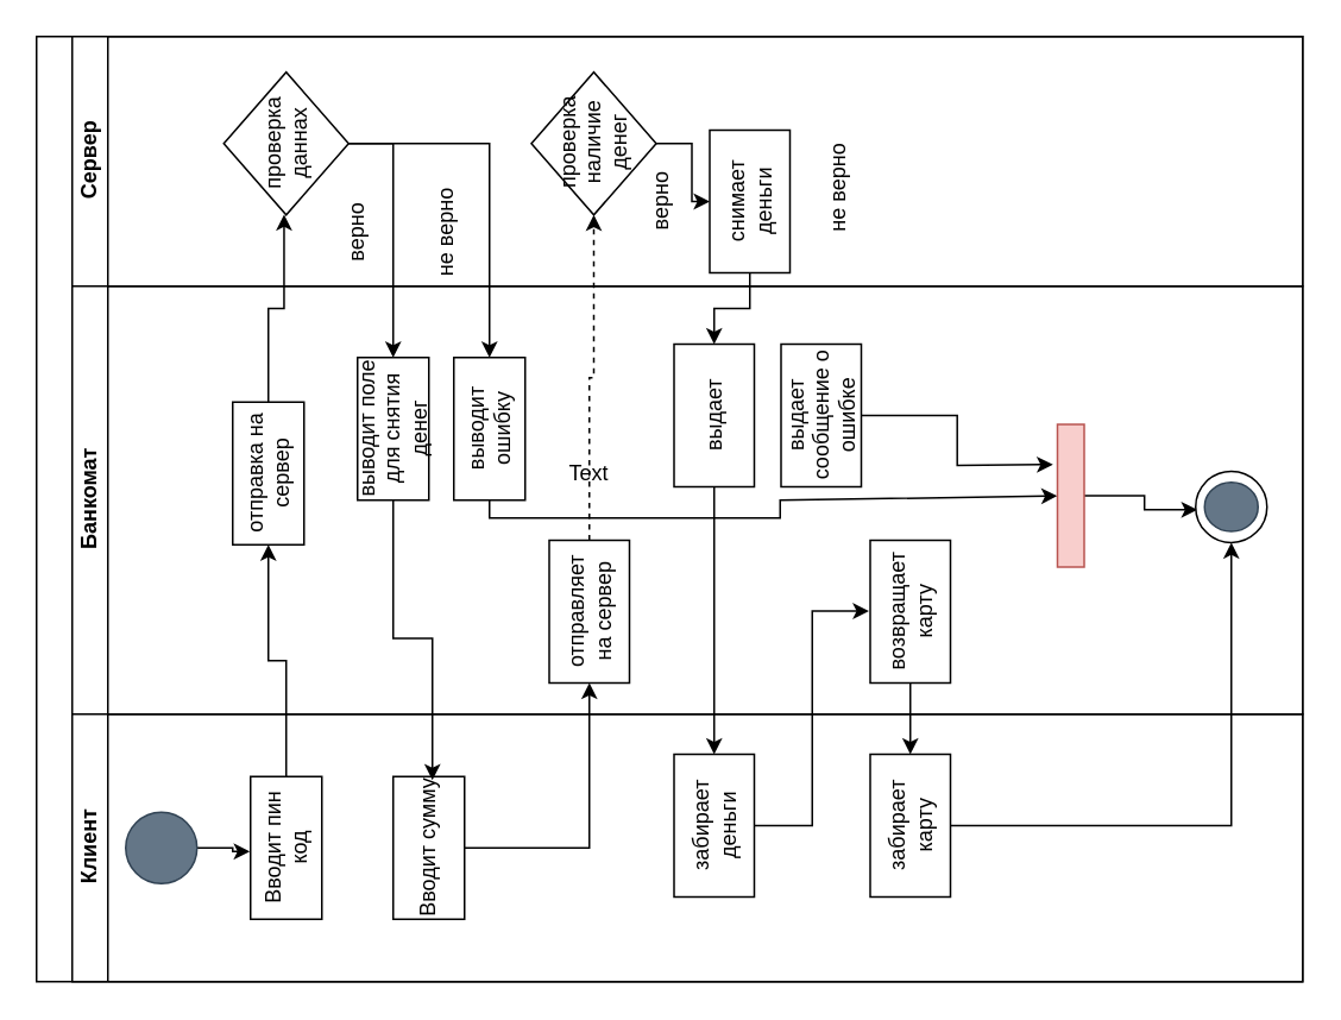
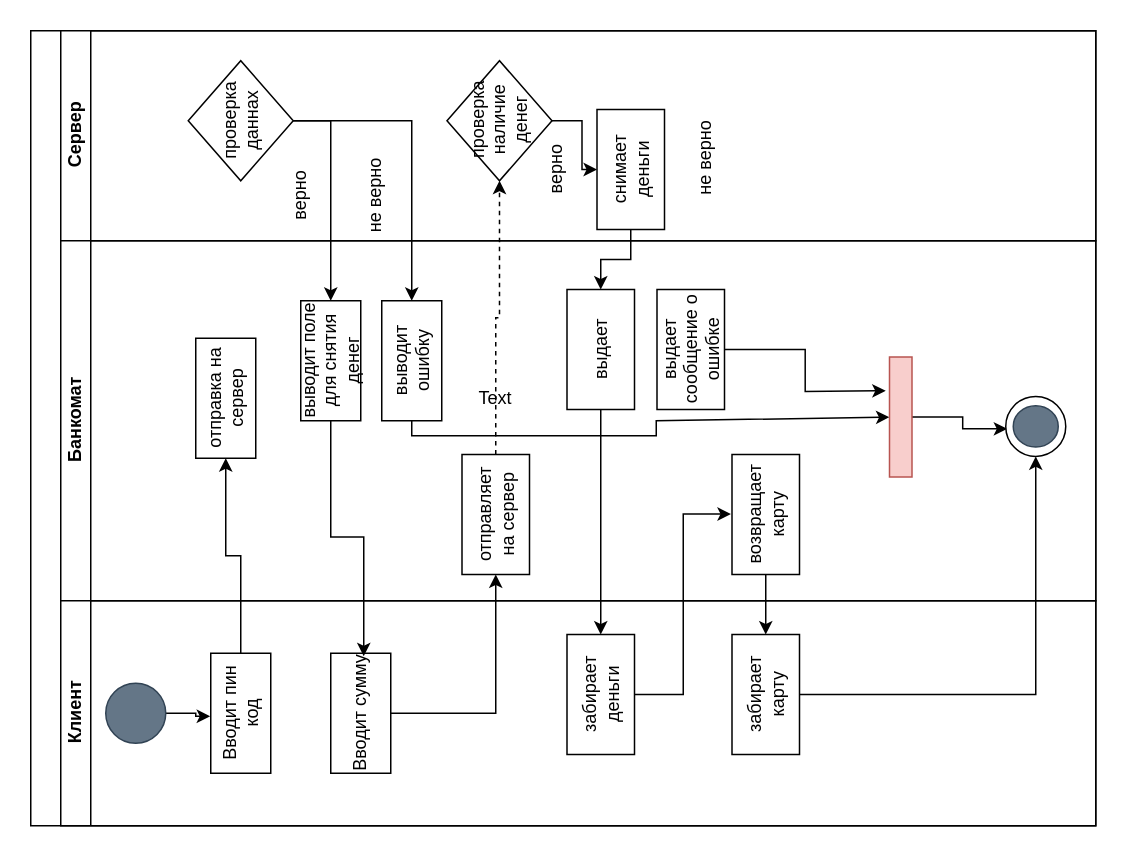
  <mxCell id="0" />
  <mxCell id="1" parent="0" />
  <mxCell id="2" value="" style="swimlane;html=1;childLayout=stackLayout;resizeParent=1;resizeParentMax=0;horizontal=0;startSize=20;horizontalStack=0;" parent="1" vertex="1"><mxGeometry x="20" y="20" width="710" height="530" as="geometry" /></mxCell>
  <mxCell id="3" value="Сервер" style="swimlane;html=1;startSize=20;horizontal=0;" parent="2" vertex="1"><mxGeometry x="20" width="690" height="140" as="geometry" /></mxCell>
  <mxCell id="4" value="проверка даннах" style="rhombus;whiteSpace=wrap;html=1;fontFamily=Helvetica;fontSize=12;fontColor=#000000;align=center;rotation=-90;" parent="3" vertex="1"><mxGeometry x="80" y="25" width="80" height="70" as="geometry" /></mxCell>
  <mxCell id="5" value="проверка наличие денег" style="rhombus;whiteSpace=wrap;html=1;fontFamily=Helvetica;fontSize=12;fontColor=#000000;align=center;rotation=-90;" vertex="1" parent="3"><mxGeometry x="252.5" y="25" width="80" height="70" as="geometry" /></mxCell>
  <mxCell id="6" value="снимает деньги" style="rounded=0;whiteSpace=wrap;html=1;fontFamily=Helvetica;fontSize=12;fontColor=#000000;align=center;rotation=-90;" vertex="1" parent="3"><mxGeometry x="340" y="70" width="80" height="45" as="geometry" /></mxCell>
  <mxCell id="7" value="" style="edgeStyle=orthogonalEdgeStyle;rounded=0;orthogonalLoop=1;jettySize=auto;html=1;" edge="1" parent="3" source="5" target="6"><mxGeometry relative="1" as="geometry"><mxPoint x="320" y="110" as="targetPoint" /></mxGeometry></mxCell>
  <mxCell id="8" value="верно" style="text;html=1;strokeColor=none;fillColor=none;align=center;verticalAlign=middle;whiteSpace=wrap;rounded=0;rotation=-90;" vertex="1" parent="3"><mxGeometry x="130" y="95" width="60" height="30" as="geometry" /></mxCell>
  <mxCell id="9" value="не верно" style="text;html=1;strokeColor=none;fillColor=none;align=center;verticalAlign=middle;whiteSpace=wrap;rounded=0;rotation=-90;" vertex="1" parent="3"><mxGeometry x="180" y="95" width="60" height="30" as="geometry" /></mxCell>
  <mxCell id="10" value="верно" style="text;html=1;strokeColor=none;fillColor=none;align=center;verticalAlign=middle;whiteSpace=wrap;rounded=0;rotation=-90;" vertex="1" parent="3"><mxGeometry x="300" y="77.5" width="60" height="30" as="geometry" /></mxCell>
  <mxCell id="11" value="не верно" style="text;html=1;strokeColor=none;fillColor=none;align=center;verticalAlign=middle;whiteSpace=wrap;rounded=0;rotation=-90;" vertex="1" parent="3"><mxGeometry x="400" y="70" width="60" height="30" as="geometry" /></mxCell>
  <mxCell id="12" value="Банкомат" style="swimlane;html=1;startSize=20;horizontal=0;direction=east;" parent="2" vertex="1"><mxGeometry x="20" y="140" width="690" height="240" as="geometry" /></mxCell>
  <mxCell id="13" value="отправка на сервер" style="rounded=0;whiteSpace=wrap;html=1;fontFamily=Helvetica;fontSize=12;fontColor=#000000;align=center;rotation=-90;" vertex="1" parent="12"><mxGeometry x="70" y="85" width="80" height="40" as="geometry" /></mxCell>
  <mxCell id="14" value="выводит поле для снятия денег" style="rounded=0;whiteSpace=wrap;html=1;fontFamily=Helvetica;fontSize=12;fontColor=#000000;align=center;rotation=-90;" vertex="1" parent="12"><mxGeometry x="140" y="60" width="80" height="40" as="geometry" /></mxCell>
  <mxCell id="15" value="" style="edgeStyle=orthogonalEdgeStyle;rounded=0;orthogonalLoop=1;jettySize=auto;html=1;" edge="1" parent="12" source="16" target="22"><mxGeometry relative="1" as="geometry"><mxPoint x="540" y="120" as="targetPoint" /><Array as="points"><mxPoint x="234" y="130" /><mxPoint x="397" y="130" /><mxPoint x="397" y="120" /></Array></mxGeometry></mxCell>
  <mxCell id="16" value="выводит ошибку" style="rounded=0;whiteSpace=wrap;html=1;fontFamily=Helvetica;fontSize=12;fontColor=#000000;align=center;rotation=-90;" vertex="1" parent="12"><mxGeometry x="194" y="60" width="80" height="40" as="geometry" /></mxCell>
  <mxCell id="17" value="отправляет на сервер" style="rounded=0;whiteSpace=wrap;html=1;fontFamily=Helvetica;fontSize=12;fontColor=#000000;align=center;rotation=-90;" vertex="1" parent="12"><mxGeometry x="250" y="160" width="80" height="45" as="geometry" /></mxCell>
  <mxCell id="18" value="выдает" style="rounded=0;whiteSpace=wrap;html=1;fontFamily=Helvetica;fontSize=12;fontColor=#000000;align=center;rotation=-90;" vertex="1" parent="12"><mxGeometry x="320" y="50" width="80" height="45" as="geometry" /></mxCell>
  <mxCell id="19" style="edgeStyle=orthogonalEdgeStyle;rounded=0;orthogonalLoop=1;jettySize=auto;html=1;" edge="1" parent="12" source="20"><mxGeometry relative="1" as="geometry"><mxPoint x="550" y="100" as="targetPoint" /></mxGeometry></mxCell>
  <mxCell id="20" value="выдает сообщение о ошибке" style="rounded=0;whiteSpace=wrap;html=1;fontFamily=Helvetica;fontSize=12;fontColor=#000000;align=center;rotation=-90;" vertex="1" parent="12"><mxGeometry x="380" y="50" width="80" height="45" as="geometry" /></mxCell>
  <mxCell id="21" value="" style="edgeStyle=orthogonalEdgeStyle;rounded=0;orthogonalLoop=1;jettySize=auto;html=1;entryX=-0.133;entryY=0.56;entryDx=0;entryDy=0;entryPerimeter=0;" edge="1" parent="12" source="22" target="25"><mxGeometry relative="1" as="geometry" /></mxCell>
  <mxCell id="22" value="" style="rounded=0;whiteSpace=wrap;html=1;fontFamily=Helvetica;fontSize=12;align=center;rotation=-90;fillColor=#f8cecc;strokeColor=#b85450;" vertex="1" parent="12"><mxGeometry x="520" y="110" width="80" height="15" as="geometry" /></mxCell>
  <mxCell id="23" value="возвращает карту" style="rounded=0;whiteSpace=wrap;html=1;fontFamily=Helvetica;fontSize=12;fontColor=#000000;align=center;rotation=-90;" vertex="1" parent="12"><mxGeometry x="430" y="160" width="80" height="45" as="geometry" /></mxCell>
  <mxCell id="24" value="" style="ellipse;whiteSpace=wrap;html=1;" vertex="1" parent="12"><mxGeometry x="630" y="103.75" width="40" height="40" as="geometry" /></mxCell>
  <mxCell id="25" value="" style="ellipse;whiteSpace=wrap;html=1;strokeColor=#314354;fillColor=#647687;fontColor=#ffffff;" vertex="1" parent="12"><mxGeometry x="635" y="110" width="30" height="27.5" as="geometry" /></mxCell>
  <mxCell id="26" value="Клиент" style="swimlane;html=1;startSize=20;horizontal=0;" parent="2" vertex="1"><mxGeometry x="20" y="380" width="690" height="150" as="geometry" /></mxCell>
  <mxCell id="27" value="Вводит пин код" style="rounded=0;whiteSpace=wrap;html=1;fontFamily=Helvetica;fontSize=12;fontColor=#000000;align=center;rotation=-90;" parent="26" vertex="1"><mxGeometry x="80" y="55" width="80" height="40" as="geometry" /></mxCell>
  <mxCell id="28" value="" style="edgeStyle=orthogonalEdgeStyle;rounded=0;orthogonalLoop=1;jettySize=auto;html=1;entryX=0.475;entryY=-0.01;entryDx=0;entryDy=0;entryPerimeter=0;" edge="1" parent="26" source="29" target="27"><mxGeometry relative="1" as="geometry" /></mxCell>
  <mxCell id="29" value="" style="ellipse;whiteSpace=wrap;html=1;strokeColor=#314354;fillColor=#647687;fontColor=#ffffff;" parent="26" vertex="1"><mxGeometry x="30" y="55" width="40" height="40" as="geometry" /></mxCell>
  <mxCell id="30" value="Вводит сумму" style="rounded=0;whiteSpace=wrap;html=1;fontFamily=Helvetica;fontSize=12;fontColor=#000000;align=center;rotation=-90;" vertex="1" parent="26"><mxGeometry x="160" y="55" width="80" height="40" as="geometry" /></mxCell>
  <mxCell id="31" value="забирает&lt;br&gt;деньги" style="rounded=0;whiteSpace=wrap;html=1;fontFamily=Helvetica;fontSize=12;fontColor=#000000;align=center;rotation=-90;" vertex="1" parent="26"><mxGeometry x="320" y="40" width="80" height="45" as="geometry" /></mxCell>
  <mxCell id="32" value="забирает&lt;br&gt;карту" style="rounded=0;whiteSpace=wrap;html=1;fontFamily=Helvetica;fontSize=12;fontColor=#000000;align=center;rotation=-90;" vertex="1" parent="26"><mxGeometry x="430" y="40" width="80" height="45" as="geometry" /></mxCell>
  <mxCell id="33" value="" style="edgeStyle=orthogonalEdgeStyle;rounded=0;orthogonalLoop=1;jettySize=auto;html=1;" edge="1" parent="2" source="27" target="13"><mxGeometry relative="1" as="geometry"><mxPoint x="140" y="325" as="targetPoint" /></mxGeometry></mxCell>
- <mxCell id="34" value="" style="edgeStyle=orthogonalEdgeStyle;rounded=0;orthogonalLoop=1;jettySize=auto;html=1;entryX=0.003;entryY=0.483;entryDx=0;entryDy=0;entryPerimeter=0;" edge="1" parent="2" source="13" target="4"><mxGeometry relative="1" as="geometry"><mxPoint x="130" y="145" as="targetPoint" /></mxGeometry></mxCell>
  <mxCell id="35" value="" style="edgeStyle=orthogonalEdgeStyle;rounded=0;orthogonalLoop=1;jettySize=auto;html=1;" edge="1" parent="2" source="4" target="14"><mxGeometry relative="1" as="geometry"><mxPoint x="265" y="60" as="targetPoint" /></mxGeometry></mxCell>
  <mxCell id="36" value="" style="edgeStyle=orthogonalEdgeStyle;rounded=0;orthogonalLoop=1;jettySize=auto;html=1;" edge="1" parent="2" source="4" target="16"><mxGeometry relative="1" as="geometry"><mxPoint x="140" y="-55" as="targetPoint" /></mxGeometry></mxCell>
  <mxCell id="37" value="" style="edgeStyle=orthogonalEdgeStyle;rounded=0;orthogonalLoop=1;jettySize=auto;html=1;" edge="1" parent="2" source="6" target="18"><mxGeometry relative="1" as="geometry" /></mxCell>
  <mxCell id="38" value="" style="edgeStyle=orthogonalEdgeStyle;rounded=0;orthogonalLoop=1;jettySize=auto;html=1;entryX=0.975;entryY=0.55;entryDx=0;entryDy=0;entryPerimeter=0;" edge="1" parent="2" source="14" target="30"><mxGeometry relative="1" as="geometry"><mxPoint x="200" y="320" as="targetPoint" /></mxGeometry></mxCell>
  <mxCell id="39" value="" style="edgeStyle=orthogonalEdgeStyle;rounded=0;orthogonalLoop=1;jettySize=auto;html=1;" edge="1" parent="2" source="18" target="31"><mxGeometry relative="1" as="geometry"><mxPoint x="380" y="315" as="targetPoint" /></mxGeometry></mxCell>
  <mxCell id="40" style="edgeStyle=orthogonalEdgeStyle;rounded=0;orthogonalLoop=1;jettySize=auto;html=1;" edge="1" parent="2" source="30" target="17"><mxGeometry relative="1" as="geometry" /></mxCell>
  <mxCell id="41" style="edgeStyle=orthogonalEdgeStyle;rounded=0;orthogonalLoop=1;jettySize=auto;html=1;dashed=1;" edge="1" parent="2" source="17" target="5"><mxGeometry relative="1" as="geometry"><mxPoint x="310" y="150.5" as="targetPoint" /></mxGeometry></mxCell>
  <mxCell id="42" style="edgeStyle=orthogonalEdgeStyle;rounded=0;orthogonalLoop=1;jettySize=auto;html=1;entryX=0.504;entryY=-0.016;entryDx=0;entryDy=0;entryPerimeter=0;" edge="1" parent="2" source="31" target="23"><mxGeometry relative="1" as="geometry" /></mxCell>
  <mxCell id="43" value="" style="edgeStyle=orthogonalEdgeStyle;rounded=0;orthogonalLoop=1;jettySize=auto;html=1;" edge="1" parent="2" source="23" target="32"><mxGeometry relative="1" as="geometry" /></mxCell>
  <mxCell id="44" style="edgeStyle=orthogonalEdgeStyle;rounded=0;orthogonalLoop=1;jettySize=auto;html=1;" edge="1" parent="2" source="32" target="24"><mxGeometry relative="1" as="geometry" /></mxCell>
  <mxCell id="45" value="Text" style="text;html=1;strokeColor=none;fillColor=none;align=center;verticalAlign=middle;whiteSpace=wrap;rounded=0;" vertex="1" parent="1"><mxGeometry x="300" y="250" width="60" height="30" as="geometry" /></mxCell>
